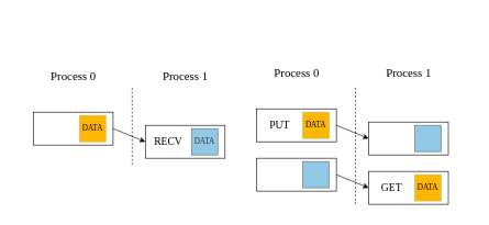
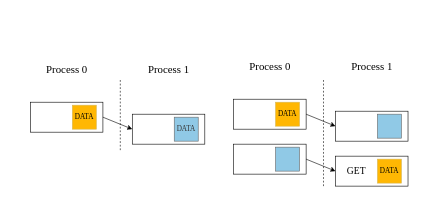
  <mxCell id="0" />
  <mxCell id="1" parent="0" />
  <mxCell id="2" value="" style="rounded=0;whiteSpace=wrap;html=1;strokeColor=none;fillColor=none;" parent="1" vertex="1"><mxGeometry x="20" y="20" width="700" height="300" as="geometry" /></mxCell>
  <mxCell id="3" value="" style="rounded=0;whiteSpace=wrap;html=1;fontFamily=Times New Roman;" parent="1" vertex="1"><mxGeometry x="559" y="260" width="121" height="50" as="geometry" /></mxCell>
  <mxCell id="4" value="" style="rounded=0;whiteSpace=wrap;html=1;fontFamily=Times New Roman;" parent="1" vertex="1"><mxGeometry x="50" y="170" width="121" height="50" as="geometry" /></mxCell>
  <mxCell id="5" value="" style="endArrow=none;dashed=1;html=1;rounded=0;fontFamily=Times New Roman;" parent="1" edge="1"><mxGeometry x="0.8" y="20" width="50" height="50" relative="1" as="geometry"><mxPoint x="200" y="250" as="sourcePoint" /><mxPoint x="200" y="130" as="targetPoint" /><mxPoint as="offset" /></mxGeometry></mxCell>
  <mxCell id="6" value="Process 0" style="text;html=1;strokeColor=none;fillColor=none;align=center;verticalAlign=middle;whiteSpace=wrap;rounded=0;fontSize=18;fontFamily=Times New Roman;" parent="1" vertex="1"><mxGeometry x="60.5" y="100" width="100" height="30" as="geometry" /></mxCell>
  <mxCell id="7" value="Process 1" style="text;html=1;strokeColor=none;fillColor=none;align=center;verticalAlign=middle;whiteSpace=wrap;rounded=0;fontSize=18;fontFamily=Times New Roman;" parent="1" vertex="1"><mxGeometry x="230.5" y="100" width="100" height="30" as="geometry" /></mxCell>
  <mxCell id="8" value="DATA" style="rounded=0;whiteSpace=wrap;html=1;fillColor=#FFB703;strokeColor=#d6b656;fontFamily=Times New Roman;" parent="1" vertex="1"><mxGeometry x="120" y="175" width="40" height="40" as="geometry" /></mxCell>
  <mxCell id="9" value="" style="rounded=0;whiteSpace=wrap;html=1;fontFamily=Times New Roman;" parent="1" vertex="1"><mxGeometry x="220" y="190" width="121" height="50" as="geometry" /></mxCell>
  <mxCell id="10" value="DATA" style="rounded=0;whiteSpace=wrap;html=1;fillColor=#90C9E6;fontColor=#333333;strokeColor=#666666;fontFamily=Times New Roman;" parent="1" vertex="1"><mxGeometry x="290" y="195" width="40" height="40" as="geometry" /></mxCell>
- <mxCell id="11" value="&lt;span style=&quot;font-size: 16px;&quot;&gt;RECV&lt;/span&gt;" style="text;html=1;strokeColor=none;fillColor=none;align=center;verticalAlign=middle;whiteSpace=wrap;rounded=0;fontFamily=Times New Roman;" parent="1" vertex="1"><mxGeometry x="230" y="200" width="50" height="30" as="geometry" /></mxCell>
  <mxCell id="12" value="" style="endArrow=classic;html=1;rounded=0;fontSize=18;exitX=1;exitY=0.5;exitDx=0;exitDy=0;entryX=0;entryY=0.5;entryDx=0;entryDy=0;fontFamily=Times New Roman;" parent="1" source="4" target="9" edge="1"><mxGeometry width="50" height="50" relative="1" as="geometry"><mxPoint x="180" y="400" as="sourcePoint" /><mxPoint x="230" y="350" as="targetPoint" /></mxGeometry></mxCell>
  <mxCell id="13" value="" style="rounded=0;whiteSpace=wrap;html=1;fontFamily=Times New Roman;" parent="1" vertex="1"><mxGeometry x="389" y="165" width="121" height="50" as="geometry" /></mxCell>
  <mxCell id="14" value="" style="endArrow=none;dashed=1;html=1;rounded=0;fontFamily=Times New Roman;" parent="1" edge="1"><mxGeometry x="0.8" y="20" width="50" height="50" relative="1" as="geometry"><mxPoint x="539" y="310" as="sourcePoint" /><mxPoint x="539" y="130" as="targetPoint" /><mxPoint as="offset" /></mxGeometry></mxCell>
  <mxCell id="15" value="Process 0" style="text;html=1;strokeColor=none;fillColor=none;align=center;verticalAlign=middle;whiteSpace=wrap;rounded=0;fontSize=18;fontFamily=Times New Roman;" parent="1" vertex="1"><mxGeometry x="399.5" y="95" width="100" height="30" as="geometry" /></mxCell>
  <mxCell id="16" value="Process 1" style="text;html=1;strokeColor=none;fillColor=none;align=center;verticalAlign=middle;whiteSpace=wrap;rounded=0;fontSize=18;fontFamily=Times New Roman;" parent="1" vertex="1"><mxGeometry x="569.5" y="95" width="100" height="30" as="geometry" /></mxCell>
  <mxCell id="17" value="DATA" style="rounded=0;whiteSpace=wrap;html=1;fillColor=#FFB703;strokeColor=#d6b656;fontFamily=Times New Roman;" parent="1" vertex="1"><mxGeometry x="459" y="170" width="40" height="40" as="geometry" /></mxCell>
- <mxCell id="18" value="&lt;span style=&quot;font-size: 16px;&quot;&gt;PUT&lt;/span&gt;" style="text;html=1;strokeColor=none;fillColor=none;align=center;verticalAlign=middle;whiteSpace=wrap;rounded=0;fontFamily=Times New Roman;" parent="1" vertex="1"><mxGeometry x="399" y="175" width="50" height="30" as="geometry" /></mxCell>
  <mxCell id="19" value="" style="rounded=0;whiteSpace=wrap;html=1;fontFamily=Times New Roman;" parent="1" vertex="1"><mxGeometry x="559" y="185" width="121" height="50" as="geometry" /></mxCell>
  <mxCell id="20" value="" style="rounded=0;whiteSpace=wrap;html=1;fillColor=#90C9E6;fontColor=#333333;strokeColor=#666666;fontFamily=Times New Roman;" parent="1" vertex="1"><mxGeometry x="629" y="190" width="40" height="40" as="geometry" /></mxCell>
  <mxCell id="21" value="" style="endArrow=classic;html=1;rounded=0;fontSize=18;exitX=1;exitY=0.5;exitDx=0;exitDy=0;entryX=0;entryY=0.5;entryDx=0;entryDy=0;fontFamily=Times New Roman;" parent="1" source="13" target="19" edge="1"><mxGeometry width="50" height="50" relative="1" as="geometry"><mxPoint x="519" y="395" as="sourcePoint" /><mxPoint x="569" y="345" as="targetPoint" /></mxGeometry></mxCell>
  <mxCell id="22" value="" style="rounded=0;whiteSpace=wrap;html=1;fontFamily=Times New Roman;" parent="1" vertex="1"><mxGeometry x="389" y="240" width="121" height="50" as="geometry" /></mxCell>
  <mxCell id="23" value="" style="rounded=0;whiteSpace=wrap;html=1;fillColor=#90C9E6;fontColor=#333333;strokeColor=#666666;fontFamily=Times New Roman;" parent="1" vertex="1"><mxGeometry x="459" y="245" width="40" height="40" as="geometry" /></mxCell>
  <mxCell id="24" value="DATA" style="rounded=0;whiteSpace=wrap;html=1;fillColor=#FFB703;strokeColor=#d6b656;fontFamily=Times New Roman;" parent="1" vertex="1"><mxGeometry x="629" y="265" width="40" height="40" as="geometry" /></mxCell>
  <mxCell id="25" value="" style="endArrow=classic;html=1;rounded=0;fontSize=18;exitX=1;exitY=0.5;exitDx=0;exitDy=0;entryX=0;entryY=0.5;entryDx=0;entryDy=0;fontFamily=Times New Roman;" parent="1" source="22" edge="1"><mxGeometry width="50" height="50" relative="1" as="geometry"><mxPoint x="519" y="470" as="sourcePoint" /><mxPoint x="559" y="285" as="targetPoint" /></mxGeometry></mxCell>
  <mxCell id="26" value="&lt;span style=&quot;font-size: 16px;&quot;&gt;GET&lt;/span&gt;" style="text;html=1;strokeColor=none;fillColor=none;align=center;verticalAlign=middle;whiteSpace=wrap;rounded=0;fontFamily=Times New Roman;" parent="1" vertex="1"><mxGeometry x="569" y="270" width="50" height="30" as="geometry" /></mxCell>
